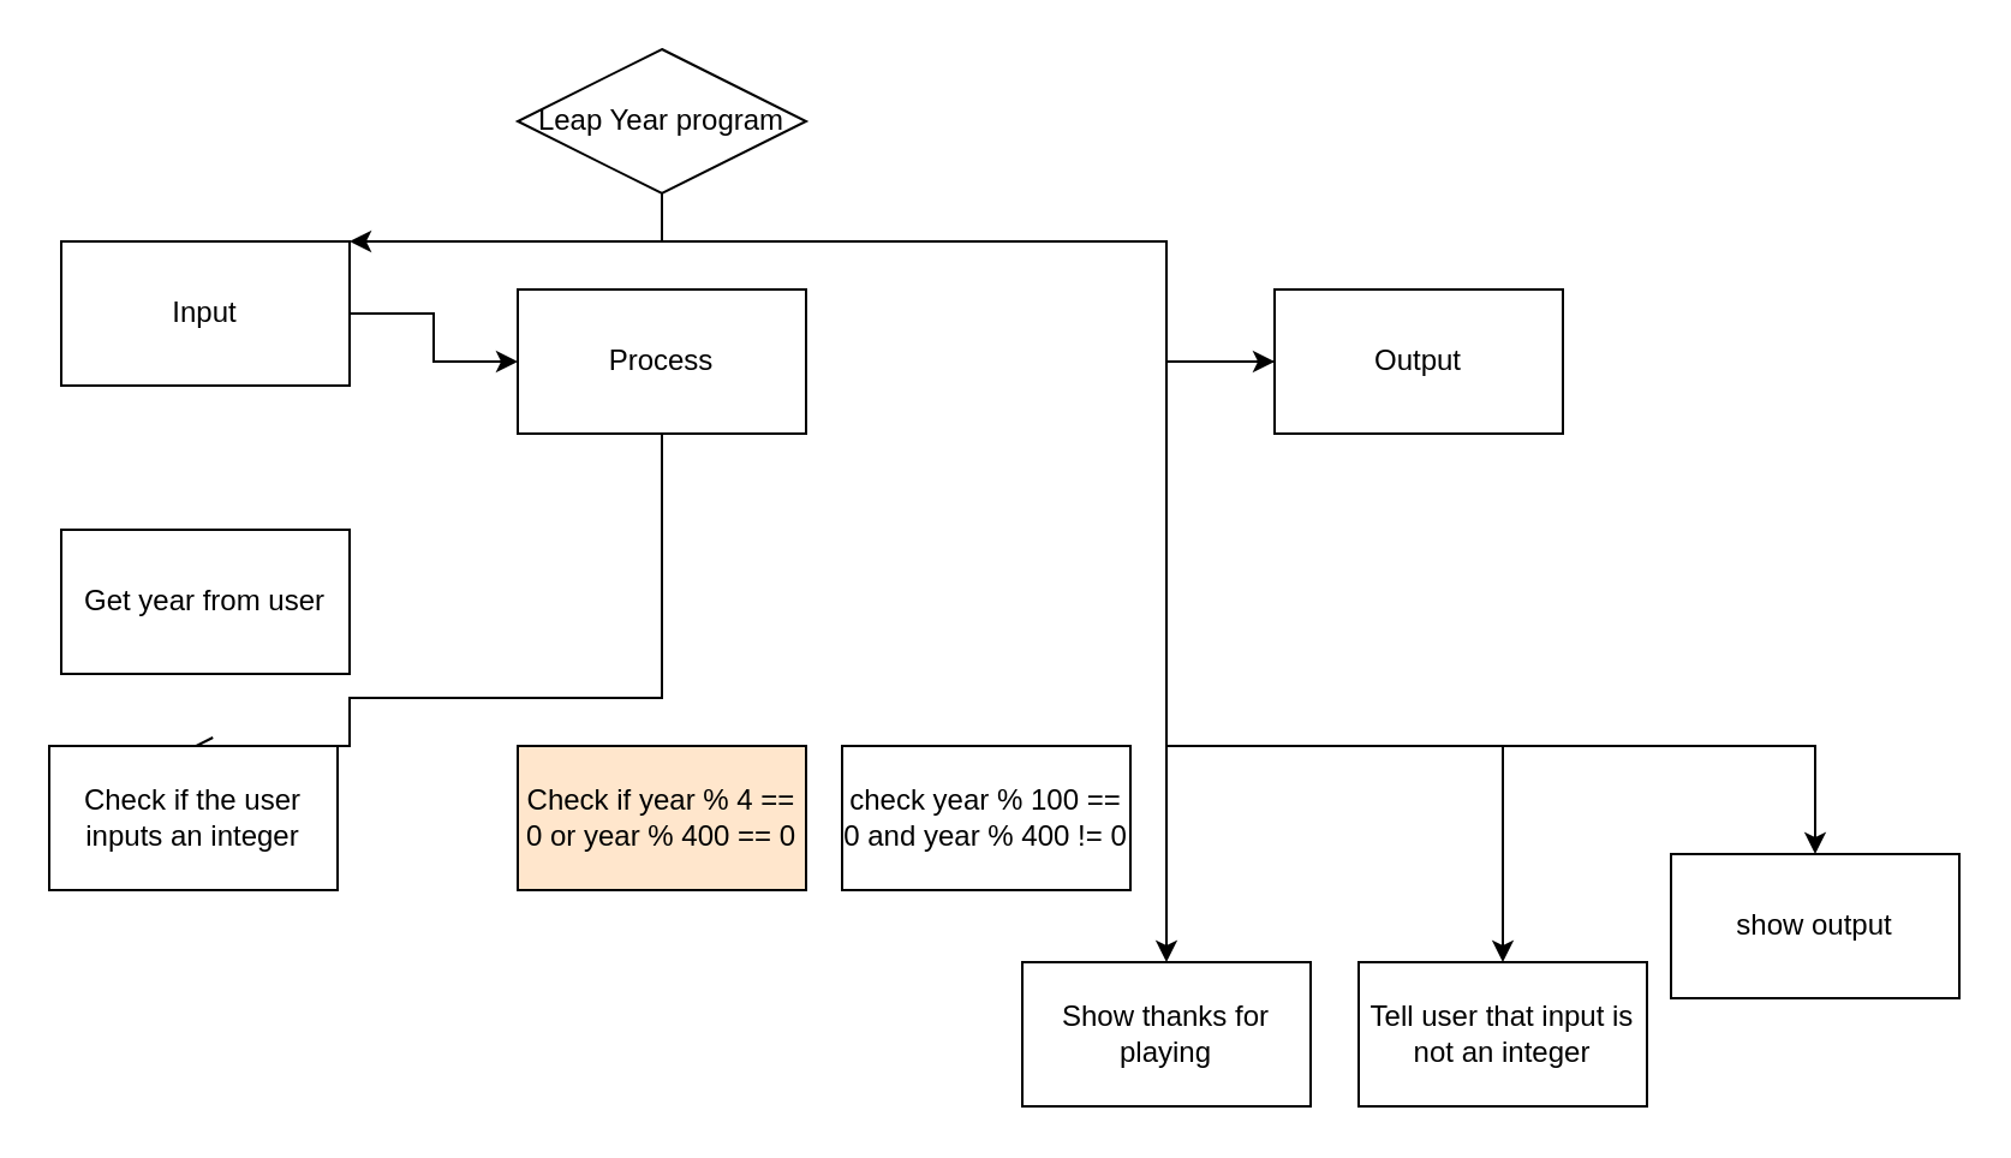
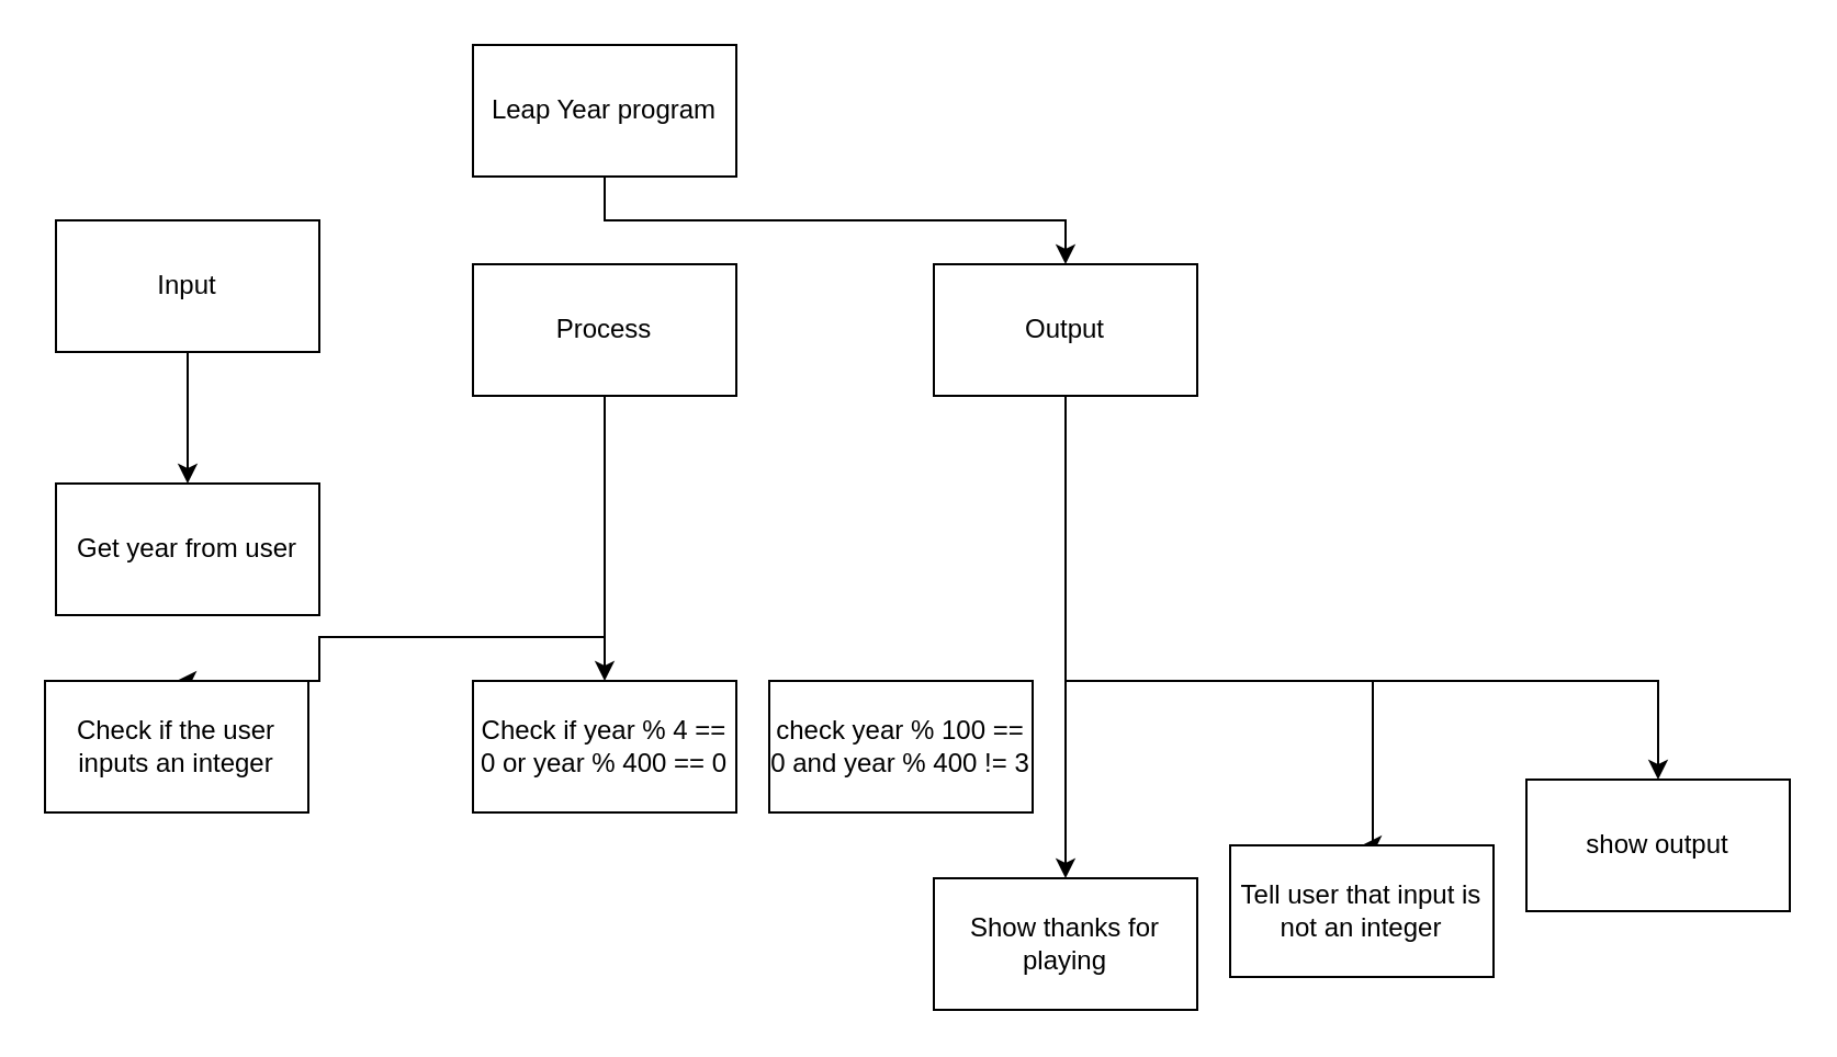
  <mxCell id="0" />
  <mxCell id="1" parent="0" />
  <mxCell id="2" value="Get year from user" style="rounded=0;whiteSpace=wrap;html=1;" parent="1" vertex="1"><mxGeometry x="25" y="220" width="120" height="60" as="geometry" /></mxCell>
  <mxCell id="3" style="edgeStyle=orthogonalEdgeStyle;rounded=0;html=1;" parent="1" source="6" target="17" edge="1"><mxGeometry relative="1" as="geometry"><Array as="points"><mxPoint x="485" y="370" /><mxPoint x="485" y="370" /></Array></mxGeometry></mxCell>
  <mxCell id="4" style="edgeStyle=orthogonalEdgeStyle;rounded=0;html=1;entryX=0.5;entryY=0;entryDx=0;entryDy=0;" parent="1" source="6" target="18" edge="1"><mxGeometry relative="1" as="geometry"><Array as="points"><mxPoint x="485" y="310" /><mxPoint x="625" y="310" /></Array></mxGeometry></mxCell>
  <mxCell id="5" style="edgeStyle=orthogonalEdgeStyle;rounded=0;html=1;entryX=0.5;entryY=0;entryDx=0;entryDy=0;" parent="1" source="6" target="20" edge="1"><mxGeometry relative="1" as="geometry"><Array as="points"><mxPoint x="485" y="310" /><mxPoint x="755" y="310" /></Array></mxGeometry></mxCell>
- <mxCell id="6" value="Output" style="rounded=0;whiteSpace=wrap;html=1;" parent="1" vertex="1"><mxGeometry x="530" y="120" width="120" height="60" as="geometry" /></mxCell>
- <mxCell id="8" style="edgeStyle=orthogonalEdgeStyle;html=1;entryX=0.5;entryY=0;entryDx=0;entryDy=0;rounded=0;endArrow=open;" parent="1" source="9" target="13" edge="1"><mxGeometry relative="1" as="geometry"><Array as="points"><mxPoint x="275" y="290" /><mxPoint x="145" y="290" /></Array></mxGeometry></mxCell>
+ <mxCell id="6" value="Output" style="rounded=0;whiteSpace=wrap;html=1;" parent="1" vertex="1"><mxGeometry x="425" y="120" width="120" height="60" as="geometry" /></mxCell>
+ <mxCell id="7" style="edgeStyle=orthogonalEdgeStyle;html=1;rounded=0;" parent="1" source="9" target="12" edge="1"><mxGeometry relative="1" as="geometry" /></mxCell>
+ <mxCell id="8" style="edgeStyle=orthogonalEdgeStyle;html=1;entryX=0.5;entryY=0;entryDx=0;entryDy=0;rounded=0;" parent="1" source="9" target="13" edge="1"><mxGeometry relative="1" as="geometry"><Array as="points"><mxPoint x="275" y="290" /><mxPoint x="145" y="290" /></Array></mxGeometry></mxCell>
  <mxCell id="9" value="Process" style="rounded=0;whiteSpace=wrap;html=1;" parent="1" vertex="1"><mxGeometry x="215" y="120" width="120" height="60" as="geometry" /></mxCell>
- <mxCell id="10" style="edgeStyle=orthogonalEdgeStyle;rounded=0;html=1;" parent="1" source="11" target="9" edge="1"><mxGeometry relative="1" as="geometry"><mxPoint x="5" y="230" as="targetPoint" /></mxGeometry></mxCell>
+ <mxCell id="10" style="edgeStyle=orthogonalEdgeStyle;rounded=0;html=1;entryX=0.5;entryY=0;entryDx=0;entryDy=0;" parent="1" source="11" target="2" edge="1"><mxGeometry relative="1" as="geometry"><mxPoint x="5" y="230" as="targetPoint" /></mxGeometry></mxCell>
  <mxCell id="11" value="Input" style="rounded=0;whiteSpace=wrap;html=1;" parent="1" vertex="1"><mxGeometry x="25" y="100" width="120" height="60" as="geometry" /></mxCell>
- <mxCell id="12" value="Check if year % 4 == 0 or year % 400 == 0" style="rounded=0;whiteSpace=wrap;html=1;fillColor=#ffe6cc;" parent="1" vertex="1"><mxGeometry x="215" y="310" width="120" height="60" as="geometry" /></mxCell>
+ <mxCell id="12" value="Check if year % 4 == 0 or year % 400 == 0" style="rounded=0;whiteSpace=wrap;html=1;" parent="1" vertex="1"><mxGeometry x="215" y="310" width="120" height="60" as="geometry" /></mxCell>
  <mxCell id="13" value="Check if the user inputs an integer" style="rounded=0;whiteSpace=wrap;html=1;" parent="1" vertex="1"><mxGeometry x="20" y="310" width="120" height="60" as="geometry" /></mxCell>
- <mxCell id="14" style="edgeStyle=orthogonalEdgeStyle;rounded=0;html=1;" parent="1" source="16" target="11" edge="1"><mxGeometry relative="1" as="geometry"><Array as="points"><mxPoint x="275" y="100" /><mxPoint x="85" y="100" /></Array></mxGeometry></mxCell>
  <mxCell id="15" style="edgeStyle=orthogonalEdgeStyle;rounded=0;html=1;" parent="1" source="16" target="6" edge="1"><mxGeometry relative="1" as="geometry"><Array as="points"><mxPoint x="275" y="100" /><mxPoint x="485" y="100" /></Array></mxGeometry></mxCell>
- <mxCell id="16" value="Leap Year program" style="rhombus;whiteSpace=wrap;html=1;" parent="1" vertex="1"><mxGeometry x="215" y="20" width="120" height="60" as="geometry" /></mxCell>
+ <mxCell id="16" value="Leap Year program" style="rounded=0;whiteSpace=wrap;html=1;" parent="1" vertex="1"><mxGeometry x="215" y="20" width="120" height="60" as="geometry" /></mxCell>
  <mxCell id="17" value="Show thanks for playing" style="rounded=0;whiteSpace=wrap;html=1;" parent="1" vertex="1"><mxGeometry x="425" y="400" width="120" height="60" as="geometry" /></mxCell>
- <mxCell id="18" value="Tell user that input is not an integer" style="rounded=0;whiteSpace=wrap;html=1;" parent="1" vertex="1"><mxGeometry x="565" y="400" width="120" height="60" as="geometry" /></mxCell>
- <mxCell id="19" value="check&amp;nbsp;year % 100 == 0 and year % 400 != 0" style="rounded=0;whiteSpace=wrap;html=1;" parent="1" vertex="1"><mxGeometry x="350" y="310" width="120" height="60" as="geometry" /></mxCell>
+ <mxCell id="18" value="Tell user that input is not an integer" style="rounded=0;whiteSpace=wrap;html=1;" parent="1" vertex="1"><mxGeometry x="560" y="385" width="120" height="60" as="geometry" /></mxCell>
+ <mxCell id="19" value="check&amp;nbsp;year % 100 == 0 and year % 400 != 3" style="rounded=0;whiteSpace=wrap;html=1;" parent="1" vertex="1"><mxGeometry x="350" y="310" width="120" height="60" as="geometry" /></mxCell>
  <mxCell id="20" value="show output" style="rounded=0;whiteSpace=wrap;html=1;" parent="1" vertex="1"><mxGeometry x="695" y="355" width="120" height="60" as="geometry" /></mxCell>
